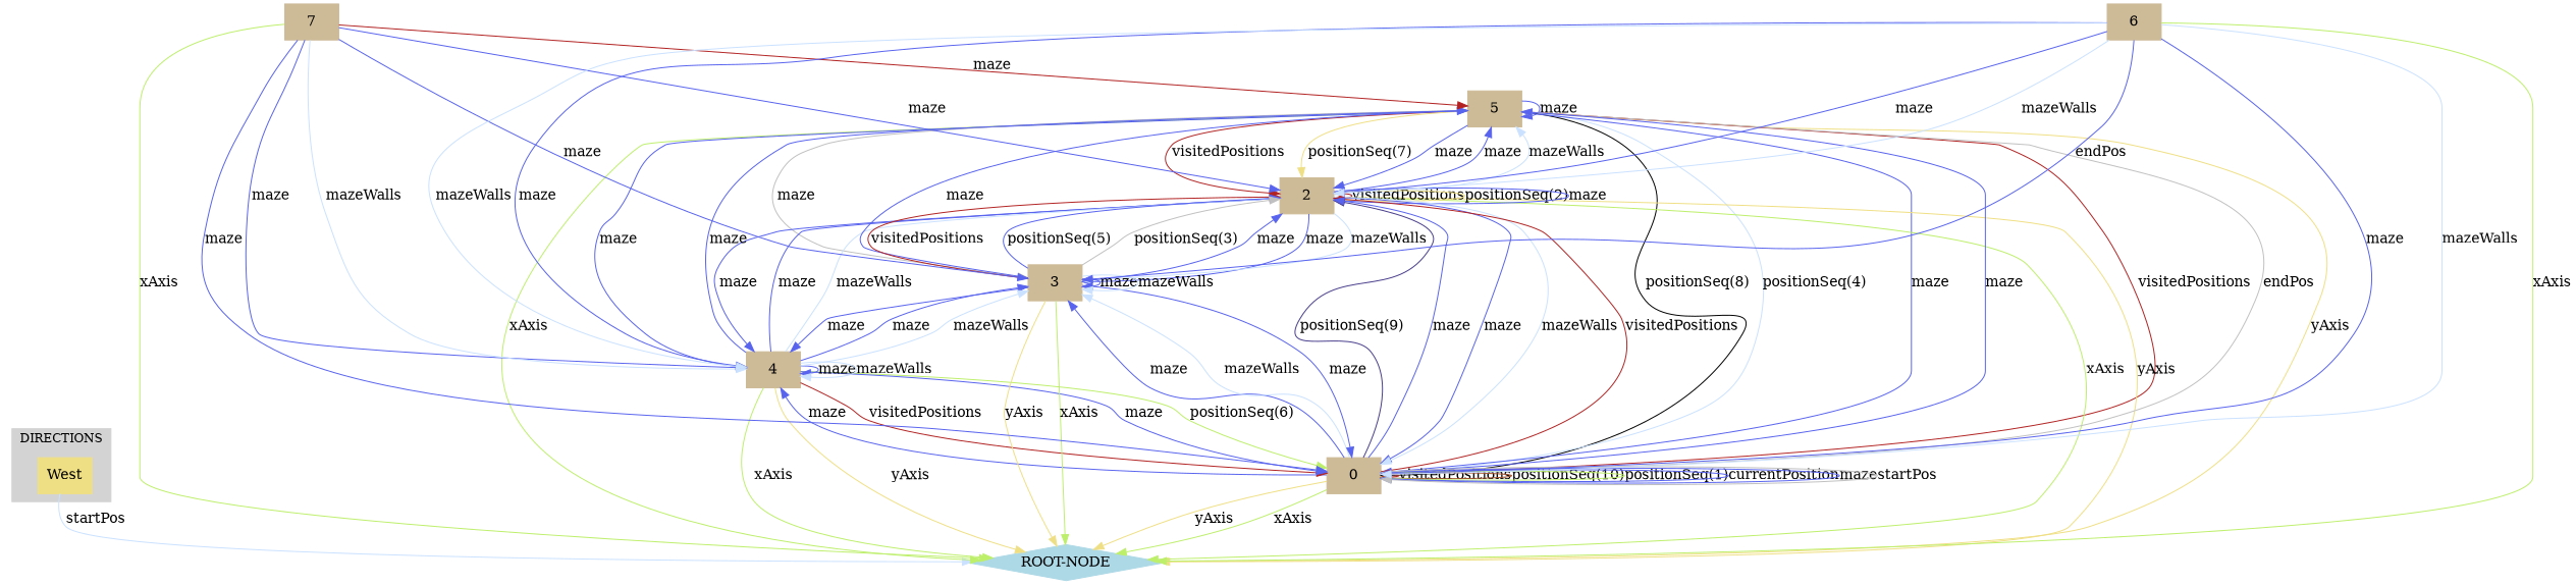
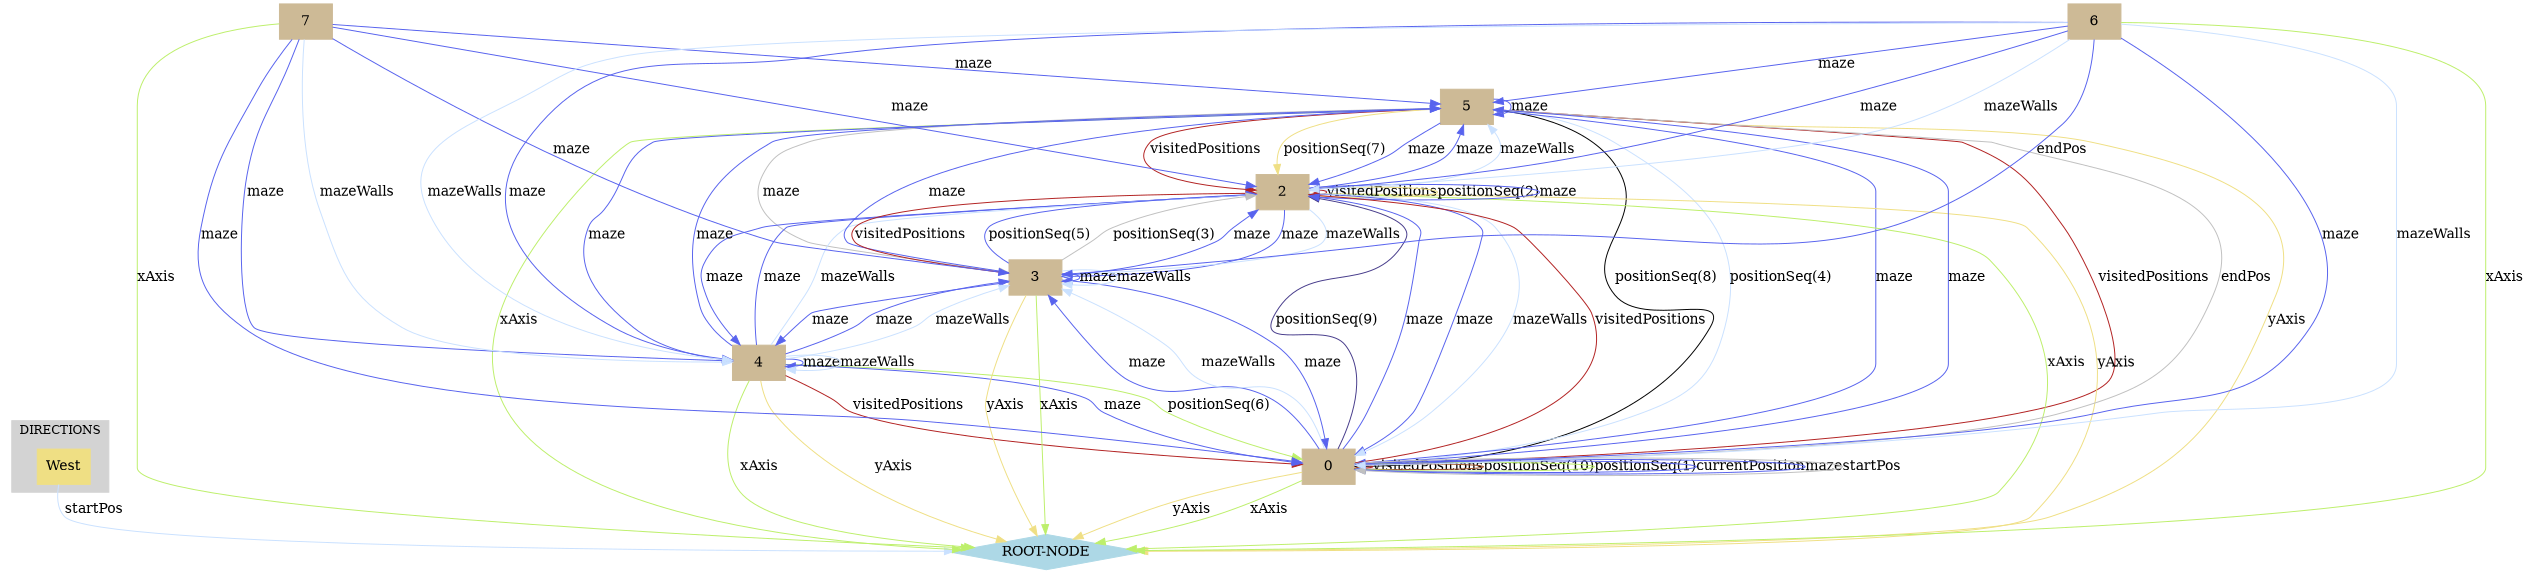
  digraph {
    fontsize=12
    rankdir=TB
    node [color=wheat3 shape=box style="filled, solid"]
    edge [color="#5863ee"]
    West [color="#efdf84"]
    "ROOT-NODE" [color=lightblue shape=diamond]
    5
    2
    n5 [label=0]
    4
    3
    7
    6
    subgraph cluster_1 {
      color=lightgrey
      label=DIRECTIONS
      style=filled
      West
    }
    subgraph cluster_2 {
      color=lightgrey
      label=RESPONSE
      style=filled
    }
    West -> "ROOT-NODE" [color=LightSteelBlue1 label=startPos]
    5 -> "ROOT-NODE" [color="#efdf84" label=yAxis]
    5 -> "ROOT-NODE" [color="#bdef6b" label=xAxis]
    5 -> 5 [label=maze]
    5 -> 2 [color=firebrick label=visitedPositions]
    5 -> 2 [color="#efdf84" label="positionSeq(7)"]
    5 -> 2 [label=maze]
    5 -> n5 [color=firebrick label=visitedPositions]
    5 -> n5 [color=black label="positionSeq(8)"]
    5 -> n5 [color=LightSteelBlue1 label="positionSeq(4)"]
    5 -> n5 [label=maze]
    5 -> 4 [label=maze]
    5 -> 3 [color=gray label=maze]
    2 -> "ROOT-NODE" [color="#efdf84" label=yAxis]
    2 -> "ROOT-NODE" [color="#bdef6b" label=xAxis]
    2 -> 5 [label=maze]
    2 -> 5 [color=LightSteelBlue1 label=mazeWalls]
    2 -> 2 [color=firebrick label=visitedPositions]
    2 -> 2 [color="#efdf84" label="positionSeq(2)"]
    2 -> 2 [label=maze]
    2 -> n5 [label=maze]
    2 -> n5 [color=LightSteelBlue1 label=mazeWalls]
    2 -> 4 [label=maze]
    2 -> 3 [label=maze]
    2 -> 3 [color=LightSteelBlue1 label=mazeWalls]
    n5 -> "ROOT-NODE" [color="#efdf84" label=yAxis]
    n5 -> "ROOT-NODE" [color="#bdef6b" label=xAxis]
    n5 -> 5 [color=gray label=endPos]
    n5 -> 5 [label=maze]
    n5 -> 2 [color=firebrick label=visitedPositions]
    n5 -> 2 [color=SlateBlue4 label="positionSeq(9)"]
    n5 -> 2 [label=maze]
    n5 -> n5 [color=firebrick label=visitedPositions]
    n5 -> n5 [color=sienna label="positionSeq(10)"]
    n5 -> n5 [color="#bdef6b" label="positionSeq(1)"]
    n5 -> n5 [label=currentPosition]
    n5 -> n5 [label=maze]
    n5 -> n5 [color=gray label=startPos]
-   n5 -> 4 [label=maze]
    n5 -> 3 [label=maze]
    n5 -> 3 [color=LightSteelBlue1 label=mazeWalls]
    4 -> "ROOT-NODE" [color="#efdf84" label=yAxis]
    4 -> "ROOT-NODE" [color="#bdef6b" label=xAxis]
    4 -> 5 [label=maze]
    4 -> 2 [label=maze]
    4 -> 2 [color=LightSteelBlue1 label=mazeWalls]
    4 -> n5 [color=firebrick label=visitedPositions]
    4 -> n5 [color="#bdef6b" label="positionSeq(6)"]
    4 -> n5 [label=maze]
    4 -> 4 [label=maze]
    4 -> 4 [color=LightSteelBlue1 label=mazeWalls]
    4 -> 3 [label=maze]
    4 -> 3 [color=LightSteelBlue1 label=mazeWalls]
    3 -> "ROOT-NODE" [color="#efdf84" label=yAxis]
    3 -> "ROOT-NODE" [color="#bdef6b" label=xAxis]
    3 -> 5 [label=maze]
    3 -> 2 [color=firebrick label=visitedPositions]
    3 -> 2 [label="positionSeq(5)"]
    3 -> 2 [color=gray label="positionSeq(3)"]
    3 -> 2 [label=maze]
    3 -> n5 [label=maze]
    3 -> 4 [label=maze]
    3 -> 3 [label=maze]
    3 -> 3 [color=LightSteelBlue1 label=mazeWalls]
    7 -> "ROOT-NODE" [color="#bdef6b" label=xAxis]
-   7 -> 5 [color=firebrick label=maze]
+   7 -> 5 [label=maze]
    7 -> 2 [label=maze]
    7 -> n5 [label=maze]
    7 -> 4 [label=maze]
    7 -> 4 [color=LightSteelBlue1 label=mazeWalls]
    7 -> 3 [label=maze]
    6 -> "ROOT-NODE" [color="#bdef6b" label=xAxis]
+   6 -> 5 [label=maze]
    6 -> 2 [label=maze]
    6 -> 2 [color=LightSteelBlue1 label=mazeWalls]
    6 -> n5 [label=maze]
    6 -> n5 [color=LightSteelBlue1 label=mazeWalls]
    6 -> 4 [label=maze]
    6 -> 4 [color=LightSteelBlue1 label=mazeWalls]
    6 -> 3 [label=endPos]
  }
